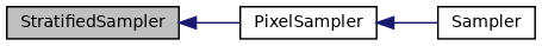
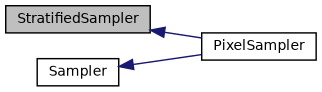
  digraph {
    rankdir=LR
    node [color=black fillcolor=white fontname=Helvetica fontsize=10 shape=box style=filled]
    edge [color=midnightblue dir=back fontname=Helvetica fontsize=10 labelfontname=Helvetica labelfontsize=10 style=solid]
    n1 [fillcolor=grey75 fontcolor=black height=0.2 label=StratifiedSampler width=0.4]
    n2 [height=0.2 label=PixelSampler width=0.4]
    n3 [height=0.2 label=Sampler width=0.4]
    n1 -> n2
-   n2 -> n3
+   n3 -> n2
  }
